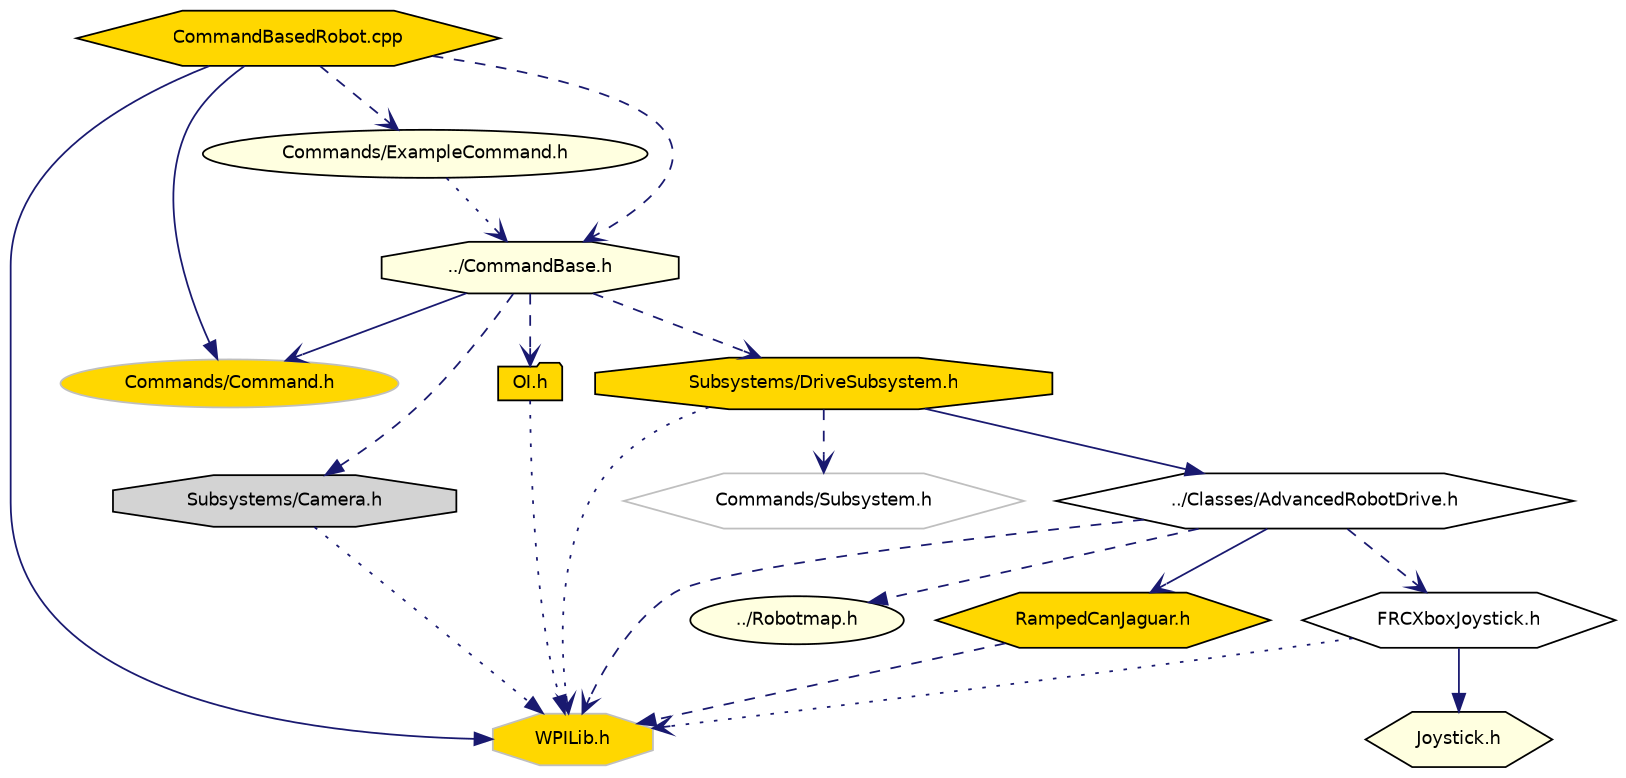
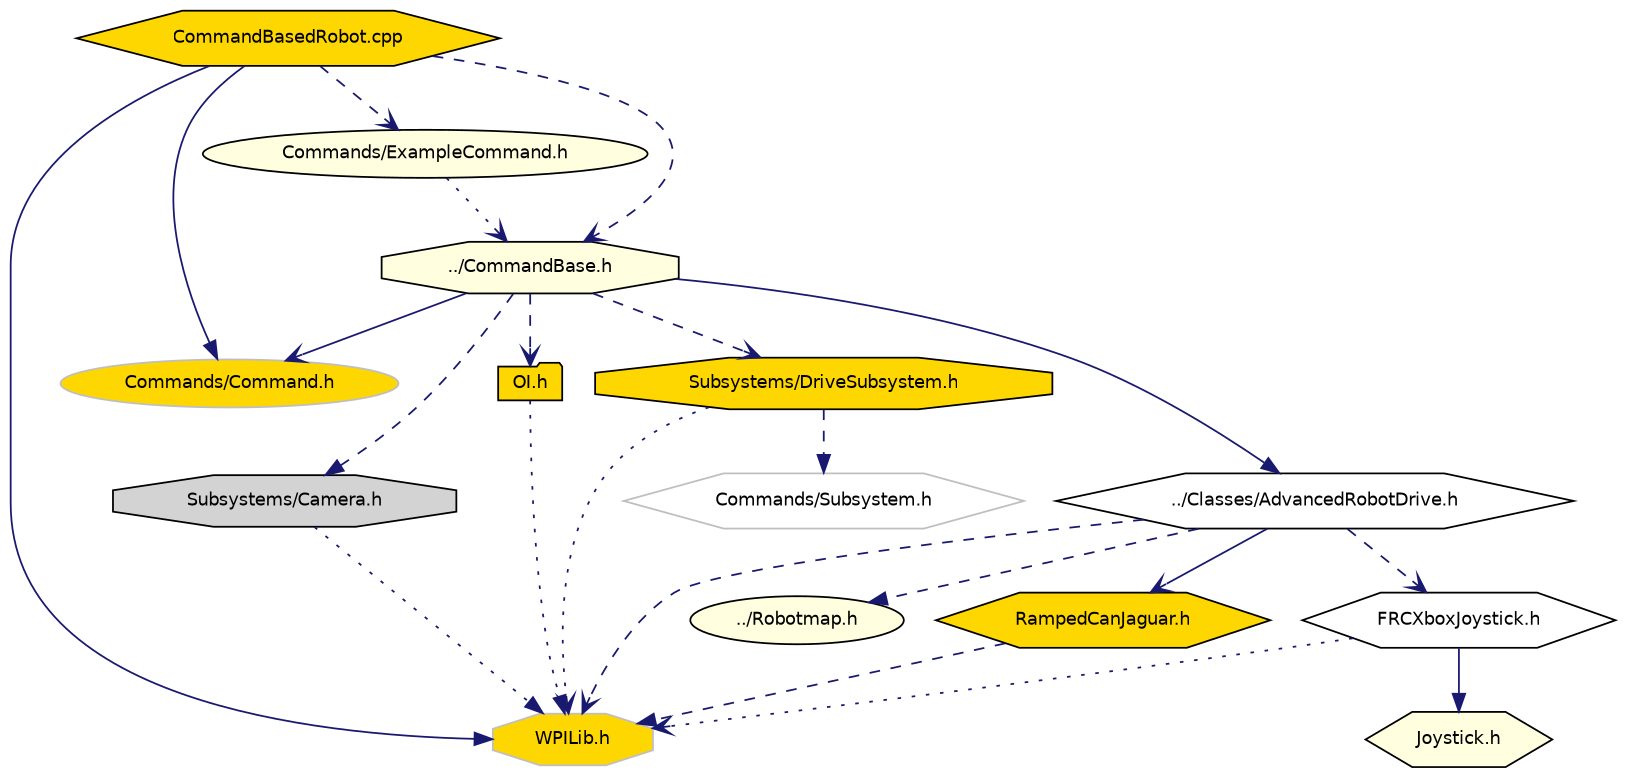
  digraph {
    node [color=black fillcolor=gold fontname=Helvetica fontsize=10 shape=hexagon style=filled]
    edge [arrowhead=vee color=midnightblue fontname=Helvetica fontsize=10 labelfontname=Helvetica labelfontsize=10 style=dashed]
    n1 [fontcolor=black height=0.2 label="CommandBasedRobot.cpp" width=0.4]
    n2 [color=grey75 height=0.2 label="WPILib.h" shape=octagon width=0.4]
    n3 [color=grey75 height=0.2 label="Commands/Command.h" shape=ellipse width=0.4]
    n4 [fillcolor=lightyellow height=0.2 label="Commands/ExampleCommand.h" shape=ellipse width=0.4]
    n5 [fillcolor=lightyellow height=0.2 label="../CommandBase.h" shape=octagon width=0.4]
    n6 [height=0.2 label="Subsystems/DriveSubsystem.h" shape=octagon width=0.4]
    n7 [fillcolor=lightgrey height=0.2 label="Subsystems/Camera.h" shape=octagon width=0.4]
    n8 [height=0.2 label="OI.h" shape=folder width=0.4]
    n9 [color=grey75 fillcolor=white height=0.2 label="Commands/Subsystem.h" width=0.4]
    n10 [fillcolor=white height=0.2 label="../Classes/AdvancedRobotDrive.h" width=0.4]
    n11 [fillcolor=lightyellow height=0.2 label="../Robotmap.h" shape=ellipse width=0.4]
    n12 [fillcolor=white height=0.2 label="FRCXboxJoystick.h" width=0.4]
    n13 [height=0.2 label="RampedCanJaguar.h" width=0.4]
    n14 [fillcolor=lightyellow height=0.2 label="Joystick.h" width=0.4]
    n1 -> n2 [arrowhead=normal style=solid]
    n1 -> n3 [arrowhead=normal style=solid]
    n1 -> n4
    n1 -> n5
    n4 -> n5 [style=dotted]
    n5 -> n3 [style=solid]
    n5 -> n6
    n5 -> n7 [arrowhead=normal]
    n5 -> n8
    n6 -> n2 [style=dotted]
-   n6 -> n9
-   n6 -> n10 [arrowhead=normal style=solid]
+   n6 -> n9 [arrowhead=normal]
+   n5 -> n10 [arrowhead=normal style=solid]
    n7 -> n2 [arrowhead=normal style=dotted]
    n8 -> n2 [arrowhead=normal style=dotted]
    n10 -> n2
    n10 -> n11 [arrowhead=normal]
    n10 -> n12
    n10 -> n13 [style=solid]
    n12 -> n2 [style=dotted]
    n12 -> n14 [arrowhead=normal style=solid]
    n13 -> n2 [arrowhead=normal]
  }
